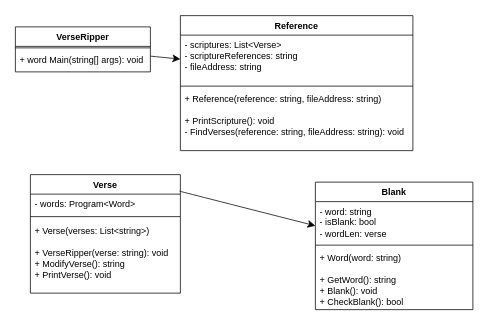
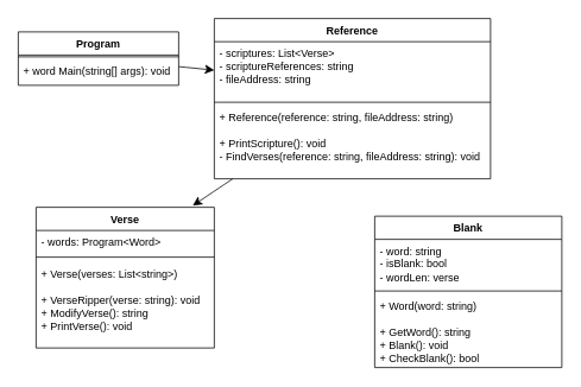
  <mxCell id="0" />
  <mxCell id="1" parent="0" />
  <mxCell id="2" value="Blank" style="swimlane;fontStyle=1;align=center;verticalAlign=top;childLayout=stackLayout;horizontal=1;startSize=26;horizontalStack=0;resizeParent=1;resizeParentMax=0;resizeLast=0;collapsible=1;marginBottom=0;whiteSpace=wrap;html=1;" vertex="1" parent="1"><mxGeometry x="420" y="242" width="210" height="170" as="geometry" /></mxCell>
  <mxCell id="3" value="- word: string&lt;div&gt;- isBlank: bool&lt;/div&gt;&lt;div&gt;- wordLen: verse&lt;/div&gt;" style="text;strokeColor=none;fillColor=none;align=left;verticalAlign=top;spacingLeft=4;spacingRight=4;overflow=hidden;rotatable=0;points=[[0,0.5],[1,0.5]];portConstraint=eastwest;whiteSpace=wrap;html=1;" vertex="1" parent="2"><mxGeometry y="26" width="210" height="54" as="geometry" /></mxCell>
  <mxCell id="4" value="" style="line;strokeWidth=1;fillColor=none;align=left;verticalAlign=middle;spacingTop=-1;spacingLeft=3;spacingRight=3;rotatable=0;labelPosition=right;points=[];portConstraint=eastwest;strokeColor=inherit;" vertex="1" parent="2"><mxGeometry y="80" width="210" height="8" as="geometry" /></mxCell>
  <mxCell id="5" value="+ Word(word: string)&lt;div&gt;&lt;br&gt;&lt;div&gt;+ GetWord(): string&lt;/div&gt;&lt;/div&gt;&lt;div&gt;+ Blank(): void&lt;/div&gt;&lt;div&gt;+ CheckBlank(): bool&lt;/div&gt;" style="text;strokeColor=none;fillColor=none;align=left;verticalAlign=top;spacingLeft=4;spacingRight=4;overflow=hidden;rotatable=0;points=[[0,0.5],[1,0.5]];portConstraint=eastwest;whiteSpace=wrap;html=1;" vertex="1" parent="2"><mxGeometry y="88" width="210" height="82" as="geometry" /></mxCell>
- <mxCell id="6" value="VerseRipper" style="swimlane;fontStyle=1;align=center;verticalAlign=top;childLayout=stackLayout;horizontal=1;startSize=26;horizontalStack=0;resizeParent=1;resizeParentMax=0;resizeLast=0;collapsible=1;marginBottom=0;whiteSpace=wrap;html=1;" vertex="1" parent="1"><mxGeometry x="20" y="35" width="180" height="60" as="geometry" /></mxCell>
+ <mxCell id="6" value="Program" style="swimlane;fontStyle=1;align=center;verticalAlign=top;childLayout=stackLayout;horizontal=1;startSize=26;horizontalStack=0;resizeParent=1;resizeParentMax=0;resizeLast=0;collapsible=1;marginBottom=0;whiteSpace=wrap;html=1;" vertex="1" parent="1"><mxGeometry x="20" y="35" width="180" height="60" as="geometry" /></mxCell>
  <mxCell id="7" value="" style="line;strokeWidth=1;fillColor=none;align=left;verticalAlign=middle;spacingTop=-1;spacingLeft=3;spacingRight=3;rotatable=0;labelPosition=right;points=[];portConstraint=eastwest;strokeColor=inherit;" vertex="1" parent="6"><mxGeometry y="26" width="180" height="4" as="geometry" /></mxCell>
  <mxCell id="8" value="+ word Main(string[] args): void" style="text;strokeColor=none;fillColor=none;align=left;verticalAlign=top;spacingLeft=4;spacingRight=4;overflow=hidden;rotatable=0;points=[[0,0.5],[1,0.5]];portConstraint=eastwest;whiteSpace=wrap;html=1;" vertex="1" parent="6"><mxGeometry y="30" width="180" height="30" as="geometry" /></mxCell>
  <mxCell id="9" value="Reference" style="swimlane;fontStyle=1;align=center;verticalAlign=top;childLayout=stackLayout;horizontal=1;startSize=26;horizontalStack=0;resizeParent=1;resizeParentMax=0;resizeLast=0;collapsible=1;marginBottom=0;whiteSpace=wrap;html=1;" vertex="1" parent="1"><mxGeometry x="240" y="20" width="310" height="180" as="geometry" /></mxCell>
  <mxCell id="10" value="- scriptures: List&amp;lt;Verse&amp;gt;&lt;div&gt;- scriptureReferences: string&lt;/div&gt;&lt;div&gt;- fileAddress: string&lt;/div&gt;" style="text;strokeColor=none;fillColor=none;align=left;verticalAlign=top;spacingLeft=4;spacingRight=4;overflow=hidden;rotatable=0;points=[[0,0.5],[1,0.5]];portConstraint=eastwest;whiteSpace=wrap;html=1;" vertex="1" parent="9"><mxGeometry y="26" width="310" height="64" as="geometry" /></mxCell>
  <mxCell id="11" value="" style="line;strokeWidth=1;fillColor=none;align=left;verticalAlign=middle;spacingTop=-1;spacingLeft=3;spacingRight=3;rotatable=0;labelPosition=right;points=[];portConstraint=eastwest;strokeColor=inherit;" vertex="1" parent="9"><mxGeometry y="90" width="310" height="8" as="geometry" /></mxCell>
  <mxCell id="12" value="&lt;div&gt;+ Reference(reference: string, fileAddress: string)&lt;/div&gt;&lt;div&gt;&lt;br&gt;&lt;/div&gt;&lt;div&gt;+ PrintScripture(): void&lt;/div&gt;&lt;div&gt;- FindVerses(reference: string, fileAddress: string): void&lt;/div&gt;" style="text;strokeColor=none;fillColor=none;align=left;verticalAlign=top;spacingLeft=4;spacingRight=4;overflow=hidden;rotatable=0;points=[[0,0.5],[1,0.5]];portConstraint=eastwest;whiteSpace=wrap;html=1;" vertex="1" parent="9"><mxGeometry y="98" width="310" height="82" as="geometry" /></mxCell>
  <mxCell id="13" value="Verse" style="swimlane;fontStyle=1;align=center;verticalAlign=top;childLayout=stackLayout;horizontal=1;startSize=26;horizontalStack=0;resizeParent=1;resizeParentMax=0;resizeLast=0;collapsible=1;marginBottom=0;whiteSpace=wrap;html=1;direction=east;" vertex="1" parent="1"><mxGeometry x="40" y="232" width="200" height="158" as="geometry" /></mxCell>
  <mxCell id="14" value="- words: Program&amp;lt;Word&amp;gt;" style="text;strokeColor=none;fillColor=none;align=left;verticalAlign=top;spacingLeft=4;spacingRight=4;overflow=hidden;rotatable=0;points=[[0,0.5],[1,0.5]];portConstraint=eastwest;whiteSpace=wrap;html=1;" vertex="1" parent="13"><mxGeometry y="26" width="200" height="24" as="geometry" /></mxCell>
  <mxCell id="15" value="" style="line;strokeWidth=1;fillColor=none;align=left;verticalAlign=middle;spacingTop=-1;spacingLeft=3;spacingRight=3;rotatable=0;labelPosition=right;points=[];portConstraint=eastwest;strokeColor=inherit;" vertex="1" parent="13"><mxGeometry y="50" width="200" height="12" as="geometry" /></mxCell>
  <mxCell id="16" value="&lt;div&gt;+ Verse(verses: List&amp;lt;string&amp;gt;)&lt;/div&gt;&lt;div&gt;&amp;nbsp;&lt;/div&gt;+ VerseRipper(verse: string): void&lt;div&gt;&lt;div&gt;+ ModifyVerse&lt;span style=&quot;background-color: initial;&quot;&gt;(): string&lt;/span&gt;&lt;/div&gt;&lt;div&gt;&lt;span style=&quot;background-color: initial;&quot;&gt;+ PrintVerse(): void&lt;/span&gt;&lt;/div&gt;&lt;/div&gt;" style="text;strokeColor=none;fillColor=none;align=left;verticalAlign=top;spacingLeft=4;spacingRight=4;overflow=hidden;rotatable=0;points=[[0,0.5],[1,0.5]];portConstraint=eastwest;whiteSpace=wrap;html=1;" vertex="1" parent="13"><mxGeometry y="62" width="200" height="96" as="geometry" /></mxCell>
  <mxCell id="17" style="edgeStyle=none;curved=1;rounded=0;orthogonalLoop=1;jettySize=auto;html=1;entryX=0;entryY=0.5;entryDx=0;entryDy=0;fontSize=12;startSize=8;endSize=8;" edge="1" parent="1" source="6" target="10"><mxGeometry relative="1" as="geometry"><mxPoint x="240" y="51" as="sourcePoint" /></mxGeometry></mxCell>
- <mxCell id="19" style="edgeStyle=none;curved=1;rounded=0;orthogonalLoop=1;jettySize=auto;html=1;fontSize=12;startSize=8;endSize=8;exitX=0.995;exitY=0.14;exitDx=0;exitDy=0;exitPerimeter=0;" edge="1" parent="1" source="13" target="2"><mxGeometry relative="1" as="geometry"><mxPoint x="240" y="402.5" as="sourcePoint" /><mxPoint x="295.59" y="402" as="targetPoint" /></mxGeometry></mxCell>
+ <mxCell id="18" style="edgeStyle=none;curved=1;rounded=0;orthogonalLoop=1;jettySize=auto;html=1;entryX=0.879;entryY=-0.012;entryDx=0;entryDy=0;entryPerimeter=0;fontSize=12;startSize=8;endSize=8;" edge="1" parent="1" source="9" target="13"><mxGeometry relative="1" as="geometry"><mxPoint x="565.355" y="102" as="sourcePoint" /><mxPoint x="390" y="221.194" as="targetPoint" /></mxGeometry></mxCell>
